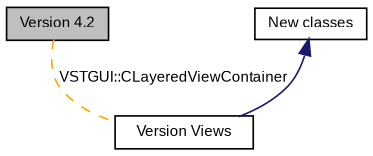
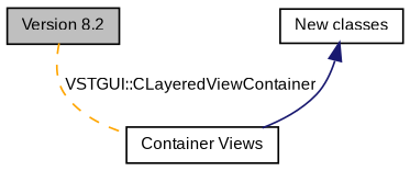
  digraph {
    rankdir=TB
    node [color=black fontname=Arial fontsize=9 shape=record]
    edge [fontname=Arial fontsize=9 labelfontname=Arial labelfontsize=9 shape=plaintext]
-   n1 [height=0.2 label="Version Views" width=0.4]
-   n2 [fillcolor=grey75 fontcolor=black height=0.2 label="Version 4.2" style=filled width=0.4]
+   n1 [height=0.2 label="Container Views" width=0.4]
+   n2 [fillcolor=grey75 fontcolor=black height=0.2 label="Version 8.2" style=filled width=0.4]
    n3 [height=0.2 label="New classes" width=0.4]
    n2 -> n1 [color=orange dir=none label="VSTGUI::CLayeredViewContainer" style=dashed]
    n3 -> n1 [color=midnightblue dir=back style=solid]
  }
